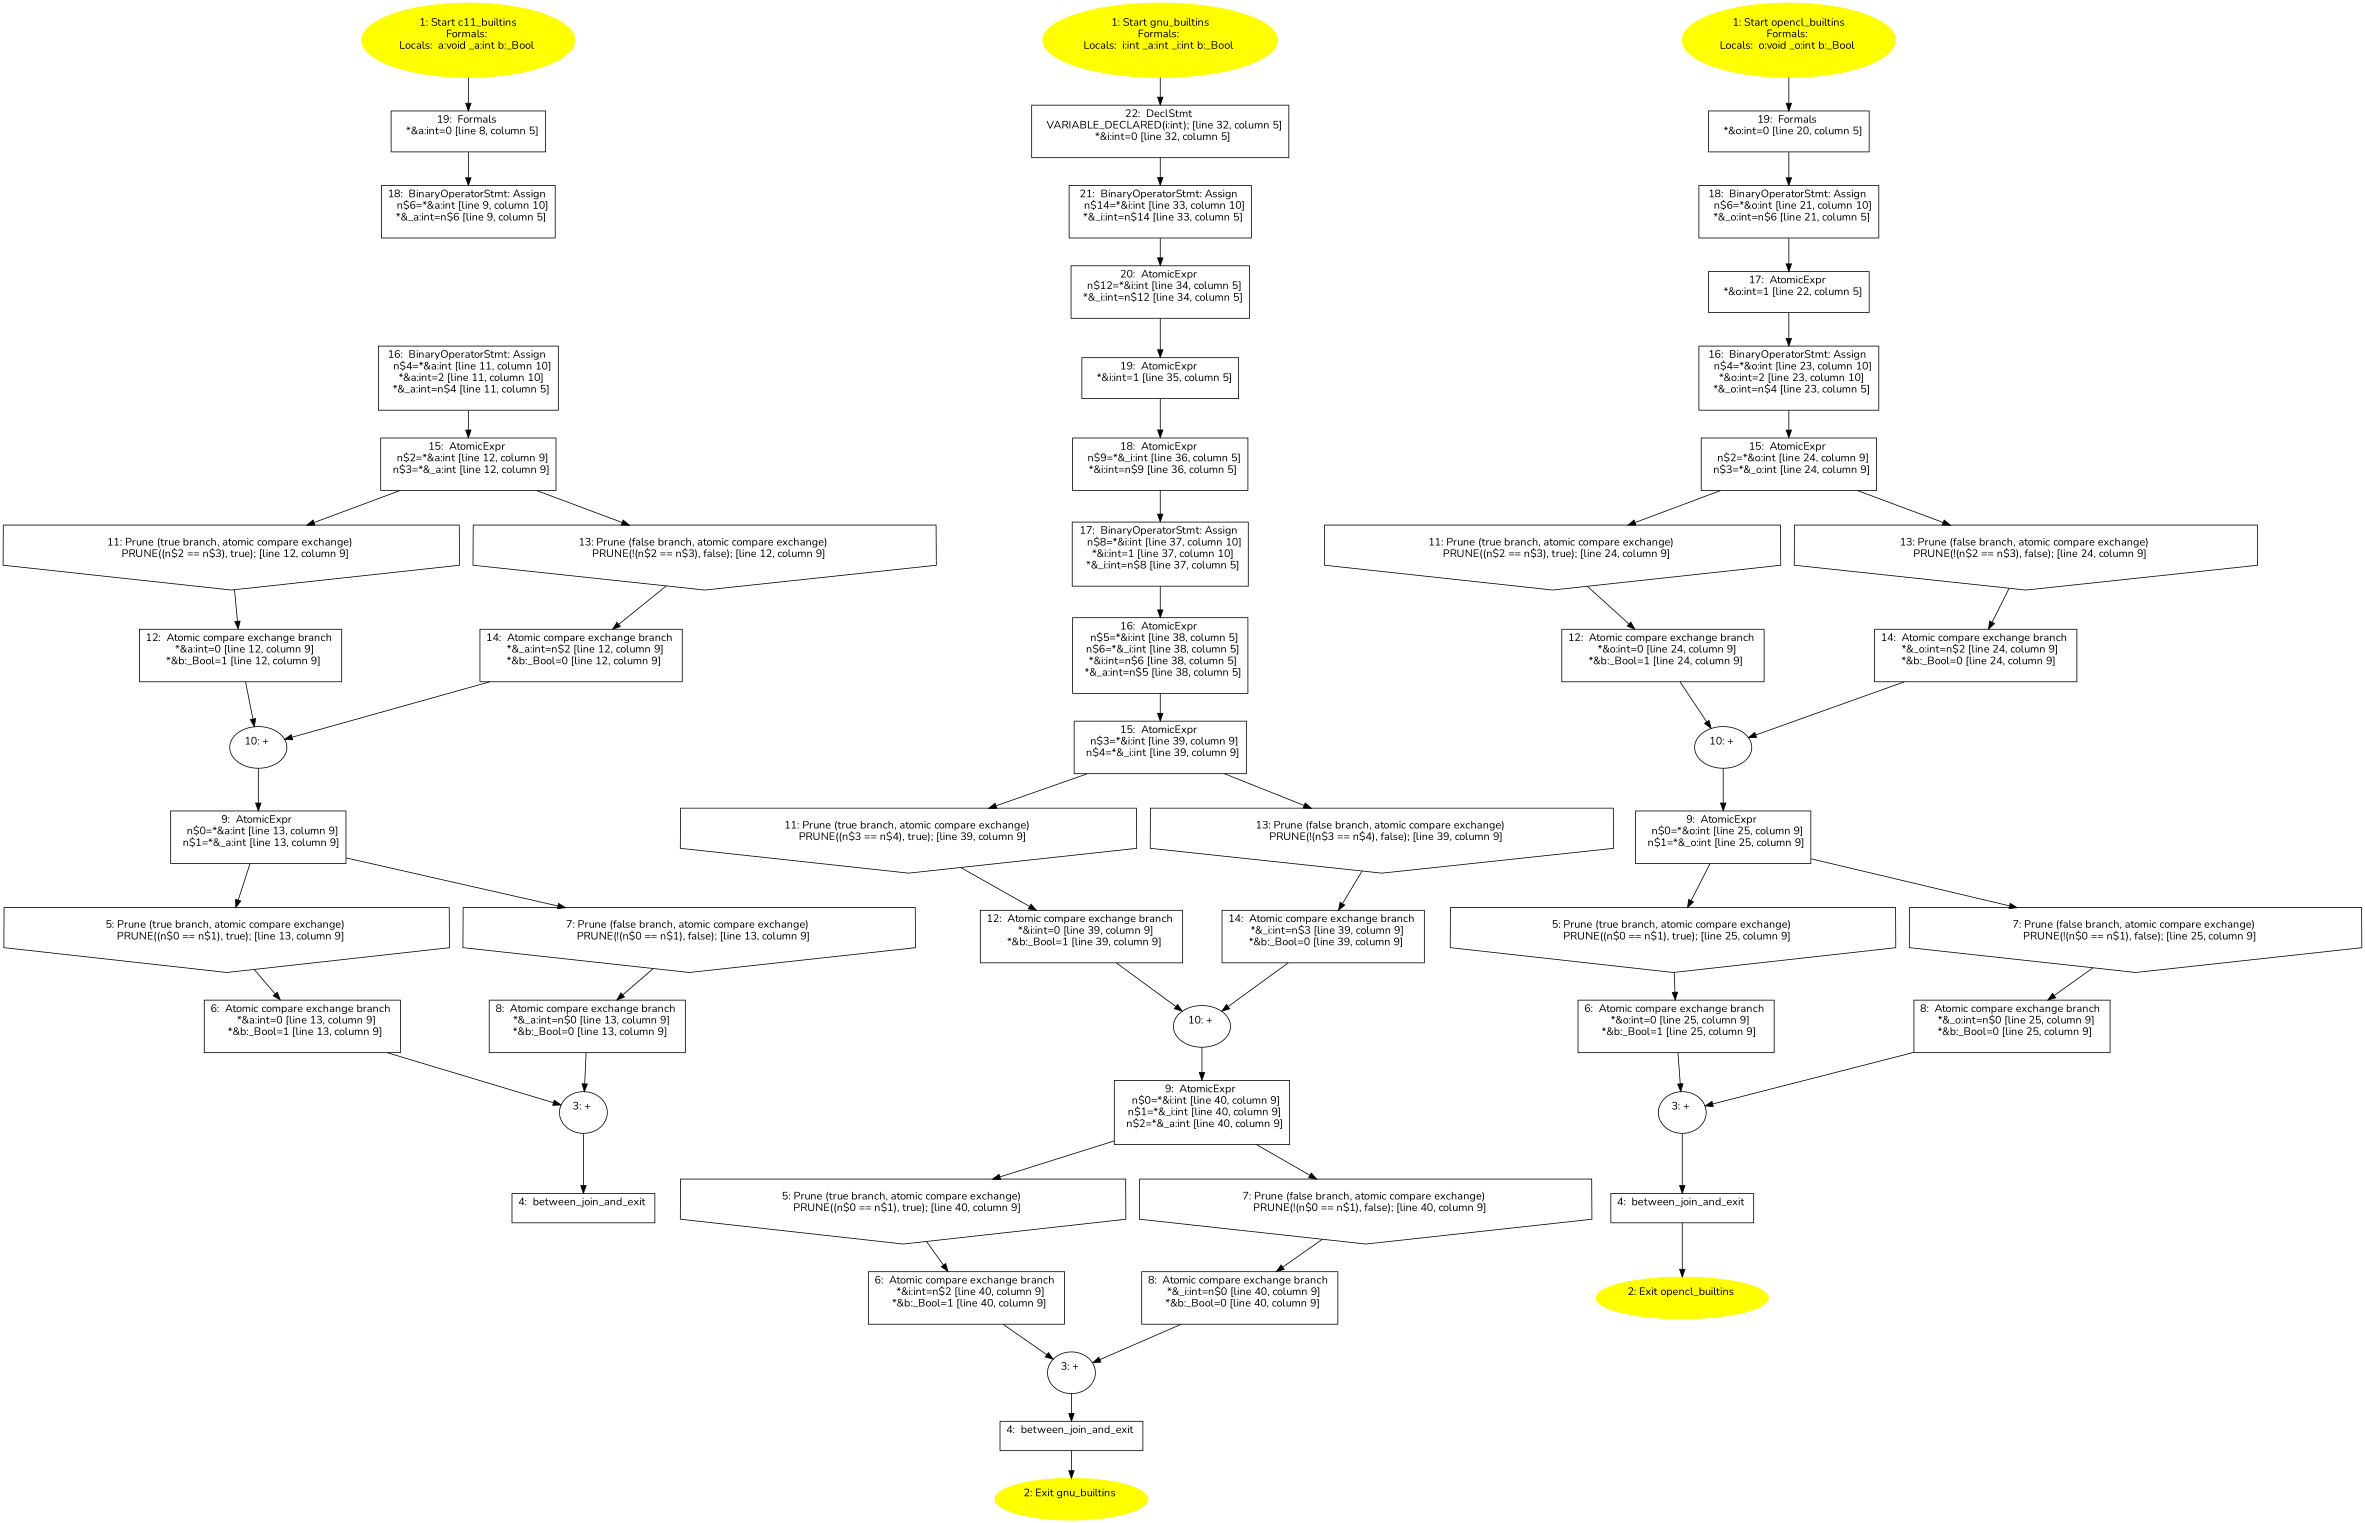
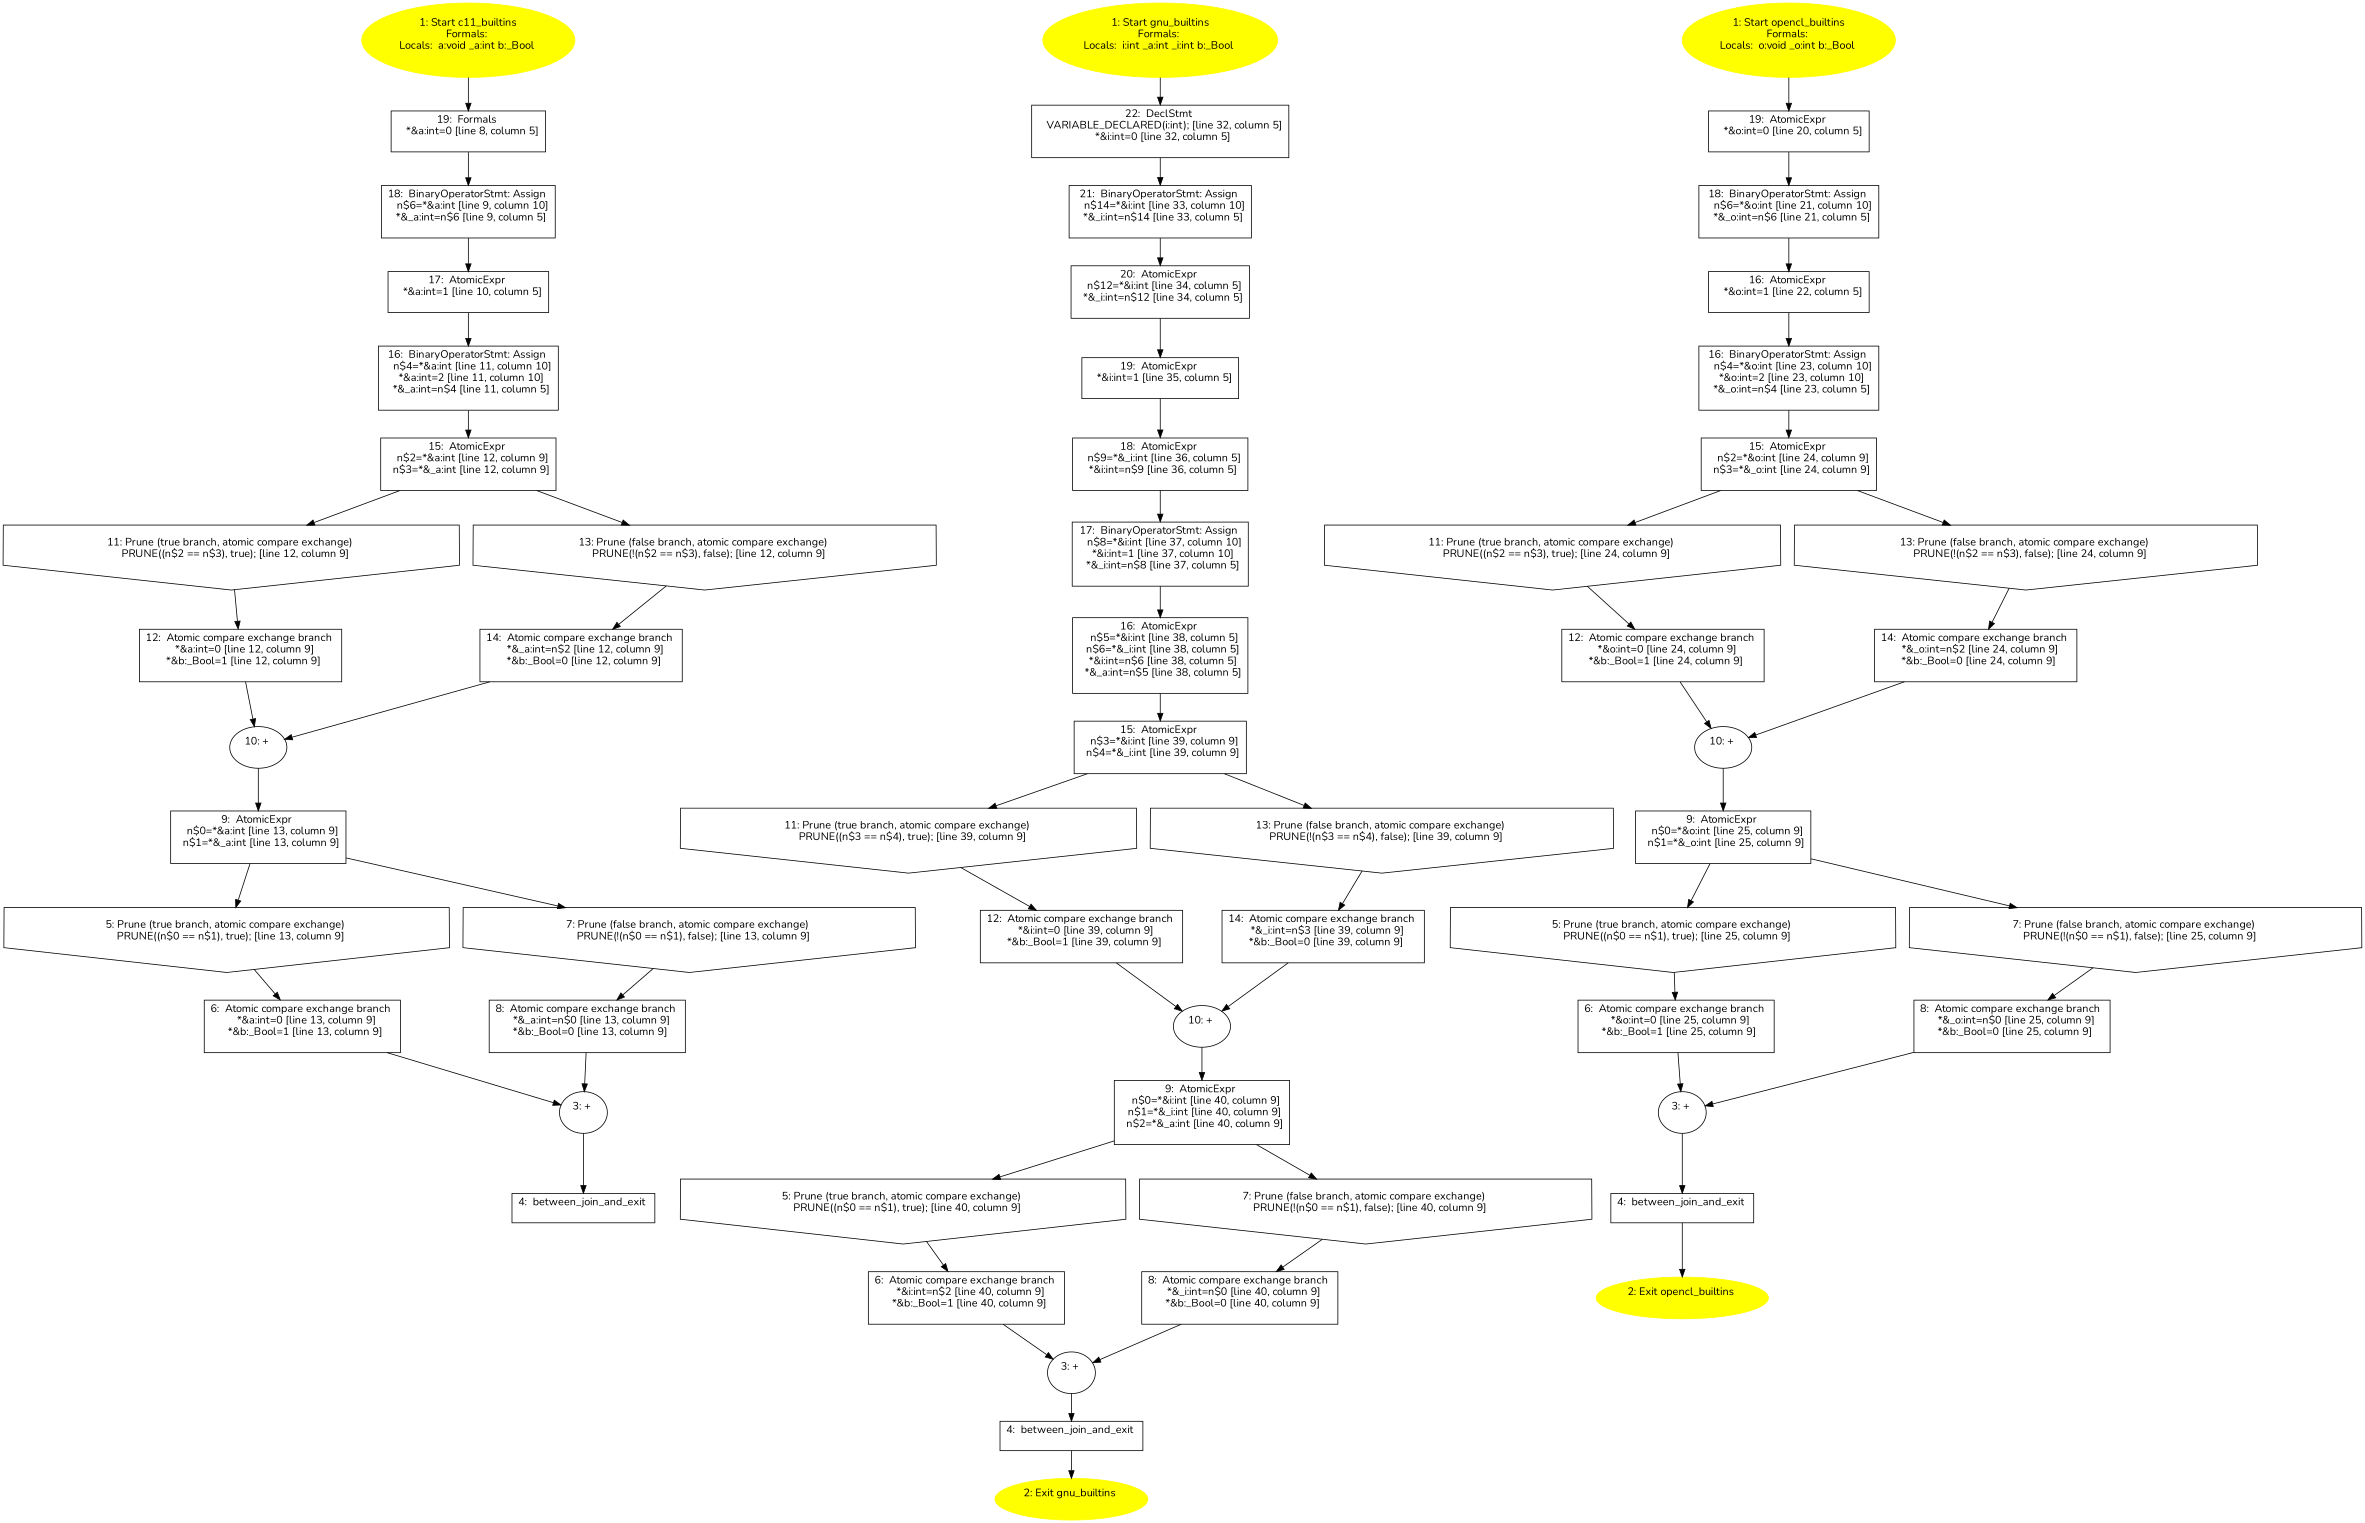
  digraph {
    fontname=Nunito
    node [fontname=Nunito shape=box]
    edge [fontname=Nunito]
    n1 [color=yellow label="1: Start c11_builtins\nFormals: \nLocals:  a:void _a:int b:_Bool \n  " style=filled shape=""]
    n2 [label="19:  Formals \n   *&a:int=0 [line 8, column 5]\n "]
    n3 [label="18:  BinaryOperatorStmt: Assign \n   n$6=*&a:int [line 9, column 10]\n  *&_a:int=n$6 [line 9, column 5]\n "]
+   n4 [label="17:  AtomicExpr \n   *&a:int=1 [line 10, column 5]\n "]
    n5 [label="3: + \n  " shape=""]
    n6 [label="4:  between_join_and_exit \n  "]
    n7 [label="5: Prune (true branch, atomic compare exchange) \n   PRUNE((n$0 == n$1), true); [line 13, column 9]\n " shape=invhouse]
    n8 [label="6:  Atomic compare exchange branch \n   *&a:int=0 [line 13, column 9]\n  *&b:_Bool=1 [line 13, column 9]\n "]
    n9 [label="7: Prune (false branch, atomic compare exchange) \n   PRUNE(!(n$0 == n$1), false); [line 13, column 9]\n " shape=invhouse]
    n10 [label="8:  Atomic compare exchange branch \n   *&_a:int=n$0 [line 13, column 9]\n  *&b:_Bool=0 [line 13, column 9]\n "]
    n11 [label="9:  AtomicExpr \n   n$0=*&a:int [line 13, column 9]\n  n$1=*&_a:int [line 13, column 9]\n "]
    n12 [label="10: + \n  " shape=""]
    n13 [label="11: Prune (true branch, atomic compare exchange) \n   PRUNE((n$2 == n$3), true); [line 12, column 9]\n " shape=invhouse]
    n14 [label="12:  Atomic compare exchange branch \n   *&a:int=0 [line 12, column 9]\n  *&b:_Bool=1 [line 12, column 9]\n "]
    n15 [label="13: Prune (false branch, atomic compare exchange) \n   PRUNE(!(n$2 == n$3), false); [line 12, column 9]\n " shape=invhouse]
    n16 [label="14:  Atomic compare exchange branch \n   *&_a:int=n$2 [line 12, column 9]\n  *&b:_Bool=0 [line 12, column 9]\n "]
    n17 [label="15:  AtomicExpr \n   n$2=*&a:int [line 12, column 9]\n  n$3=*&_a:int [line 12, column 9]\n "]
    n18 [label="16:  BinaryOperatorStmt: Assign \n   n$4=*&a:int [line 11, column 10]\n  *&a:int=2 [line 11, column 10]\n  *&_a:int=n$4 [line 11, column 5]\n "]
    n19 [color=yellow label="1: Start gnu_builtins\nFormals: \nLocals:  i:int _a:int _i:int b:_Bool \n  " style=filled shape=""]
    n20 [label="22:  DeclStmt \n   VARIABLE_DECLARED(i:int); [line 32, column 5]\n  *&i:int=0 [line 32, column 5]\n "]
    n21 [label="21:  BinaryOperatorStmt: Assign \n   n$14=*&i:int [line 33, column 10]\n  *&_i:int=n$14 [line 33, column 5]\n "]
    n22 [label="20:  AtomicExpr \n   n$12=*&i:int [line 34, column 5]\n  *&_i:int=n$12 [line 34, column 5]\n "]
    n23 [color=yellow label="2: Exit gnu_builtins \n  " style=filled shape=""]
    n24 [label="3: + \n  " shape=""]
    n25 [label="4:  between_join_and_exit \n  "]
    n26 [label="5: Prune (true branch, atomic compare exchange) \n   PRUNE((n$0 == n$1), true); [line 40, column 9]\n " shape=invhouse]
    n27 [label="6:  Atomic compare exchange branch \n   *&i:int=n$2 [line 40, column 9]\n  *&b:_Bool=1 [line 40, column 9]\n "]
    n28 [label="7: Prune (false branch, atomic compare exchange) \n   PRUNE(!(n$0 == n$1), false); [line 40, column 9]\n " shape=invhouse]
    n29 [label="8:  Atomic compare exchange branch \n   *&_i:int=n$0 [line 40, column 9]\n  *&b:_Bool=0 [line 40, column 9]\n "]
    n30 [label="9:  AtomicExpr \n   n$0=*&i:int [line 40, column 9]\n  n$1=*&_i:int [line 40, column 9]\n  n$2=*&_a:int [line 40, column 9]\n "]
    n31 [label="10: + \n  " shape=""]
    n32 [label="11: Prune (true branch, atomic compare exchange) \n   PRUNE((n$3 == n$4), true); [line 39, column 9]\n " shape=invhouse]
    n33 [label="12:  Atomic compare exchange branch \n   *&i:int=0 [line 39, column 9]\n  *&b:_Bool=1 [line 39, column 9]\n "]
    n34 [label="13: Prune (false branch, atomic compare exchange) \n   PRUNE(!(n$3 == n$4), false); [line 39, column 9]\n " shape=invhouse]
    n35 [label="14:  Atomic compare exchange branch \n   *&_i:int=n$3 [line 39, column 9]\n  *&b:_Bool=0 [line 39, column 9]\n "]
    n36 [label="15:  AtomicExpr \n   n$3=*&i:int [line 39, column 9]\n  n$4=*&_i:int [line 39, column 9]\n "]
    n37 [label="16:  AtomicExpr \n   n$5=*&i:int [line 38, column 5]\n  n$6=*&_i:int [line 38, column 5]\n  *&i:int=n$6 [line 38, column 5]\n  *&_a:int=n$5 [line 38, column 5]\n "]
    n38 [label="17:  BinaryOperatorStmt: Assign \n   n$8=*&i:int [line 37, column 10]\n  *&i:int=1 [line 37, column 10]\n  *&_i:int=n$8 [line 37, column 5]\n "]
    n39 [label="18:  AtomicExpr \n   n$9=*&_i:int [line 36, column 5]\n  *&i:int=n$9 [line 36, column 5]\n "]
    n40 [label="19:  AtomicExpr \n   *&i:int=1 [line 35, column 5]\n "]
    n41 [color=yellow label="1: Start opencl_builtins\nFormals: \nLocals:  o:void _o:int b:_Bool \n  " style=filled shape=""]
-   n42 [label="19:  Formals \n   *&o:int=0 [line 20, column 5]\n "]
+   n42 [label="19:  AtomicExpr \n   *&o:int=0 [line 20, column 5]\n "]
    n43 [label="18:  BinaryOperatorStmt: Assign \n   n$6=*&o:int [line 21, column 10]\n  *&_o:int=n$6 [line 21, column 5]\n "]
-   n44 [label="17:  AtomicExpr \n   *&o:int=1 [line 22, column 5]\n "]
+   n44 [label="16:  AtomicExpr \n   *&o:int=1 [line 22, column 5]\n "]
    n45 [color=yellow label="2: Exit opencl_builtins \n  " style=filled shape=""]
    n46 [label="3: + \n  " shape=""]
    n47 [label="4:  between_join_and_exit \n  "]
    n48 [label="5: Prune (true branch, atomic compare exchange) \n   PRUNE((n$0 == n$1), true); [line 25, column 9]\n " shape=invhouse]
    n49 [label="6:  Atomic compare exchange branch \n   *&o:int=0 [line 25, column 9]\n  *&b:_Bool=1 [line 25, column 9]\n "]
    n50 [label="7: Prune (false branch, atomic compare exchange) \n   PRUNE(!(n$0 == n$1), false); [line 25, column 9]\n " shape=invhouse]
    n51 [label="8:  Atomic compare exchange branch \n   *&_o:int=n$0 [line 25, column 9]\n  *&b:_Bool=0 [line 25, column 9]\n "]
    n52 [label="9:  AtomicExpr \n   n$0=*&o:int [line 25, column 9]\n  n$1=*&_o:int [line 25, column 9]\n "]
    n53 [label="10: + \n  " shape=""]
    n54 [label="11: Prune (true branch, atomic compare exchange) \n   PRUNE((n$2 == n$3), true); [line 24, column 9]\n " shape=invhouse]
    n55 [label="12:  Atomic compare exchange branch \n   *&o:int=0 [line 24, column 9]\n  *&b:_Bool=1 [line 24, column 9]\n "]
    n56 [label="13: Prune (false branch, atomic compare exchange) \n   PRUNE(!(n$2 == n$3), false); [line 24, column 9]\n " shape=invhouse]
    n57 [label="14:  Atomic compare exchange branch \n   *&_o:int=n$2 [line 24, column 9]\n  *&b:_Bool=0 [line 24, column 9]\n "]
    n58 [label="15:  AtomicExpr \n   n$2=*&o:int [line 24, column 9]\n  n$3=*&_o:int [line 24, column 9]\n "]
    n59 [label="16:  BinaryOperatorStmt: Assign \n   n$4=*&o:int [line 23, column 10]\n  *&o:int=2 [line 23, column 10]\n  *&_o:int=n$4 [line 23, column 5]\n "]
    n1 -> n2
    n2 -> n3
+   n3 -> n4
+   n4 -> n18
    n5 -> n6
    n7 -> n8
    n8 -> n5
    n9 -> n10
    n10 -> n5
    n11 -> n7
    n11 -> n9
    n12 -> n11
    n13 -> n14
    n14 -> n12
    n15 -> n16
    n16 -> n12
    n17 -> n13
    n17 -> n15
    n18 -> n17
    n19 -> n20
    n20 -> n21
    n21 -> n22
    n22 -> n40
    n24 -> n25
    n25 -> n23
    n26 -> n27
    n27 -> n24
    n28 -> n29
    n29 -> n24
    n30 -> n26
    n30 -> n28
    n31 -> n30
    n32 -> n33
    n33 -> n31
    n34 -> n35
    n35 -> n31
    n36 -> n32
    n36 -> n34
    n37 -> n36
    n38 -> n37
    n39 -> n38
    n40 -> n39
    n41 -> n42
    n42 -> n43
    n43 -> n44
    n44 -> n59
    n46 -> n47
    n47 -> n45
    n48 -> n49
    n49 -> n46
    n50 -> n51
    n51 -> n46
    n52 -> n48
    n52 -> n50
    n53 -> n52
    n54 -> n55
    n55 -> n53
    n56 -> n57
    n57 -> n53
    n58 -> n54
    n58 -> n56
    n59 -> n58
  }
